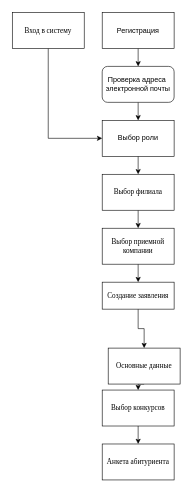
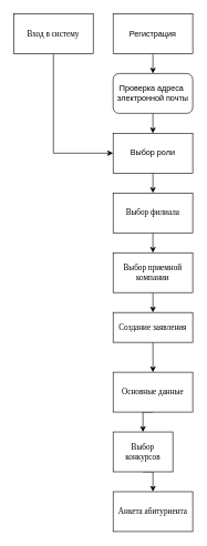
  <mxCell id="0" />
  <mxCell id="1" parent="0" />
  <mxCell id="2" style="edgeStyle=orthogonalEdgeStyle;rounded=0;orthogonalLoop=1;jettySize=auto;html=1;exitX=0.5;exitY=1;exitDx=0;exitDy=0;entryX=0;entryY=0.5;entryDx=0;entryDy=0;fontFamily=Times New Roman;" edge="1" parent="1" source="3" target="9"><mxGeometry relative="1" as="geometry" /></mxCell>
  <mxCell id="3" value="Вход в систему" style="rounded=0;whiteSpace=wrap;html=1;fontFamily=Times New Roman;" vertex="1" parent="1"><mxGeometry x="20" y="20" width="120" height="60" as="geometry" /></mxCell>
  <mxCell id="4" style="edgeStyle=orthogonalEdgeStyle;rounded=0;orthogonalLoop=1;jettySize=auto;html=1;exitX=0.5;exitY=1;exitDx=0;exitDy=0;entryX=0.5;entryY=0;entryDx=0;entryDy=0;fontFamily=Times New Roman;" edge="1" parent="1" source="5" target="7"><mxGeometry relative="1" as="geometry" /></mxCell>
  <mxCell id="5" value="Регистрация" style="rounded=0;whiteSpace=wrap;html=1;" vertex="1" parent="1"><mxGeometry x="170" y="20" width="120" height="60" as="geometry" /></mxCell>
  <mxCell id="6" style="edgeStyle=orthogonalEdgeStyle;rounded=0;orthogonalLoop=1;jettySize=auto;html=1;exitX=0.5;exitY=1;exitDx=0;exitDy=0;entryX=0.5;entryY=0;entryDx=0;entryDy=0;fontFamily=Times New Roman;" edge="1" parent="1" source="7" target="9"><mxGeometry relative="1" as="geometry" /></mxCell>
  <mxCell id="7" value="Проверка адреса&amp;nbsp;&lt;br&gt;электронной почты" style="whiteSpace=wrap;html=1;rounded=1;" vertex="1" parent="1"><mxGeometry x="170" y="110" width="120" height="60" as="geometry" /></mxCell>
  <mxCell id="8" style="edgeStyle=orthogonalEdgeStyle;rounded=0;orthogonalLoop=1;jettySize=auto;html=1;exitX=0.5;exitY=1;exitDx=0;exitDy=0;entryX=0.5;entryY=0;entryDx=0;entryDy=0;fontFamily=Times New Roman;" edge="1" parent="1" source="9" target="11"><mxGeometry relative="1" as="geometry" /></mxCell>
  <mxCell id="9" value="Выбор роли" style="rounded=0;whiteSpace=wrap;html=1;" vertex="1" parent="1"><mxGeometry x="170" y="200" width="120" height="60" as="geometry" /></mxCell>
  <mxCell id="10" style="edgeStyle=orthogonalEdgeStyle;rounded=0;orthogonalLoop=1;jettySize=auto;html=1;exitX=0.5;exitY=1;exitDx=0;exitDy=0;entryX=0.5;entryY=0;entryDx=0;entryDy=0;fontFamily=Times New Roman;" edge="1" parent="1" source="11" target="13"><mxGeometry relative="1" as="geometry" /></mxCell>
  <mxCell id="11" value="Выбор филиала" style="rounded=0;whiteSpace=wrap;html=1;fontFamily=Times New Roman;" vertex="1" parent="1"><mxGeometry x="170" y="290" width="120" height="60" as="geometry" /></mxCell>
  <mxCell id="12" style="edgeStyle=orthogonalEdgeStyle;rounded=0;orthogonalLoop=1;jettySize=auto;html=1;exitX=0.5;exitY=1;exitDx=0;exitDy=0;entryX=0.5;entryY=0;entryDx=0;entryDy=0;fontFamily=Times New Roman;" edge="1" parent="1" source="13" target="15"><mxGeometry relative="1" as="geometry" /></mxCell>
  <mxCell id="13" value="Выбор приемной компании" style="rounded=0;whiteSpace=wrap;html=1;fontFamily=Times New Roman;" vertex="1" parent="1"><mxGeometry x="170" y="380" width="120" height="60" as="geometry" /></mxCell>
  <mxCell id="14" style="edgeStyle=orthogonalEdgeStyle;rounded=0;orthogonalLoop=1;jettySize=auto;html=1;exitX=0.5;exitY=1;exitDx=0;exitDy=0;entryX=0.5;entryY=0;entryDx=0;entryDy=0;fontFamily=Times New Roman;" edge="1" parent="1" source="15" target="17"><mxGeometry relative="1" as="geometry" /></mxCell>
  <mxCell id="15" value="Создание заявления" style="rounded=0;whiteSpace=wrap;html=1;fontFamily=Times New Roman;" vertex="1" parent="1"><mxGeometry x="170" y="470" width="120" height="45" as="geometry" /></mxCell>
  <mxCell id="16" style="edgeStyle=orthogonalEdgeStyle;rounded=0;orthogonalLoop=1;jettySize=auto;html=1;exitX=0.5;exitY=1;exitDx=0;exitDy=0;entryX=0.5;entryY=0;entryDx=0;entryDy=0;fontFamily=Times New Roman;" edge="1" parent="1" source="17" target="19"><mxGeometry relative="1" as="geometry" /></mxCell>
- <mxCell id="17" value="Основные данные" style="rounded=0;whiteSpace=wrap;html=1;fontFamily=Times New Roman;" vertex="1" parent="1"><mxGeometry x="180" y="580" width="120" height="60" as="geometry" /></mxCell>
+ <mxCell id="17" value="Основные данные" style="rounded=0;whiteSpace=wrap;html=1;fontFamily=Times New Roman;" vertex="1" parent="1"><mxGeometry x="170" y="560" width="120" height="60" as="geometry" /></mxCell>
  <mxCell id="18" style="edgeStyle=orthogonalEdgeStyle;rounded=0;orthogonalLoop=1;jettySize=auto;html=1;exitX=0.5;exitY=1;exitDx=0;exitDy=0;entryX=0.5;entryY=0;entryDx=0;entryDy=0;fontFamily=Times New Roman;" edge="1" parent="1" source="19" target="20"><mxGeometry relative="1" as="geometry" /></mxCell>
- <mxCell id="19" value="Выбор конкурсов" style="rounded=0;whiteSpace=wrap;html=1;fontFamily=Times New Roman;" vertex="1" parent="1"><mxGeometry x="170" y="650" width="120" height="60" as="geometry" /></mxCell>
+ <mxCell id="19" value="Выбор конкурсов" style="rounded=0;whiteSpace=wrap;html=1;fontFamily=Times New Roman;" vertex="1" parent="1"><mxGeometry x="170" y="650" width="90" height="60" as="geometry" /></mxCell>
  <mxCell id="20" value="Анкета абитуриента" style="rounded=0;whiteSpace=wrap;html=1;fontFamily=Times New Roman;" vertex="1" parent="1"><mxGeometry x="170" y="740" width="120" height="60" as="geometry" /></mxCell>
